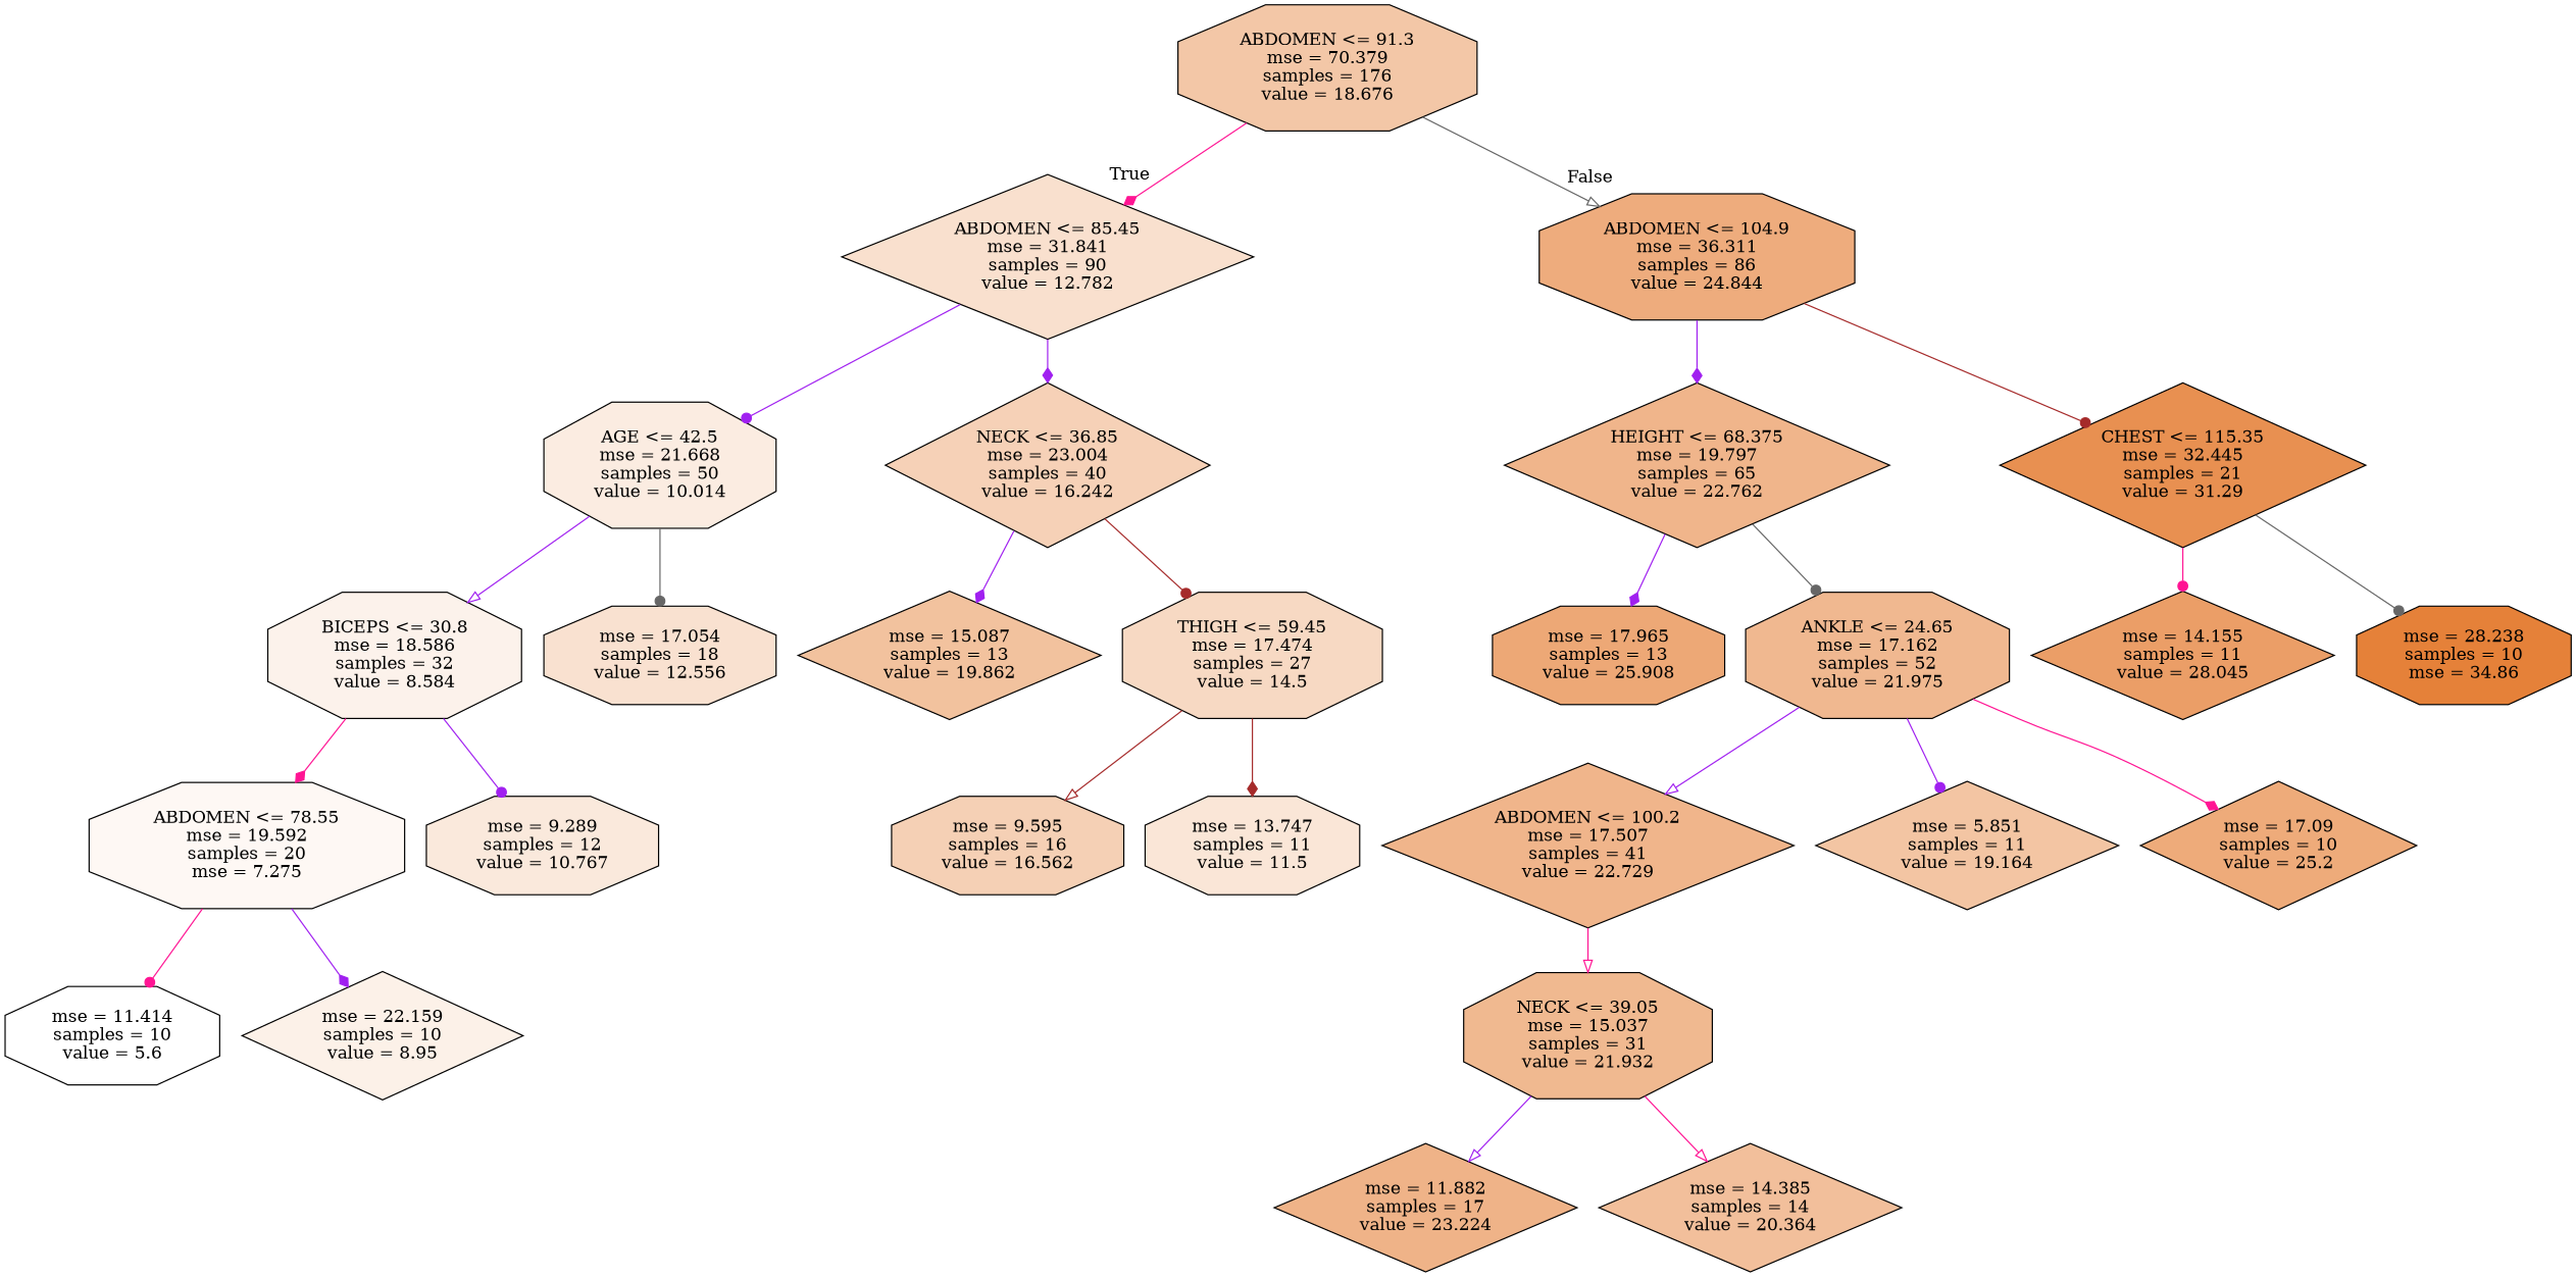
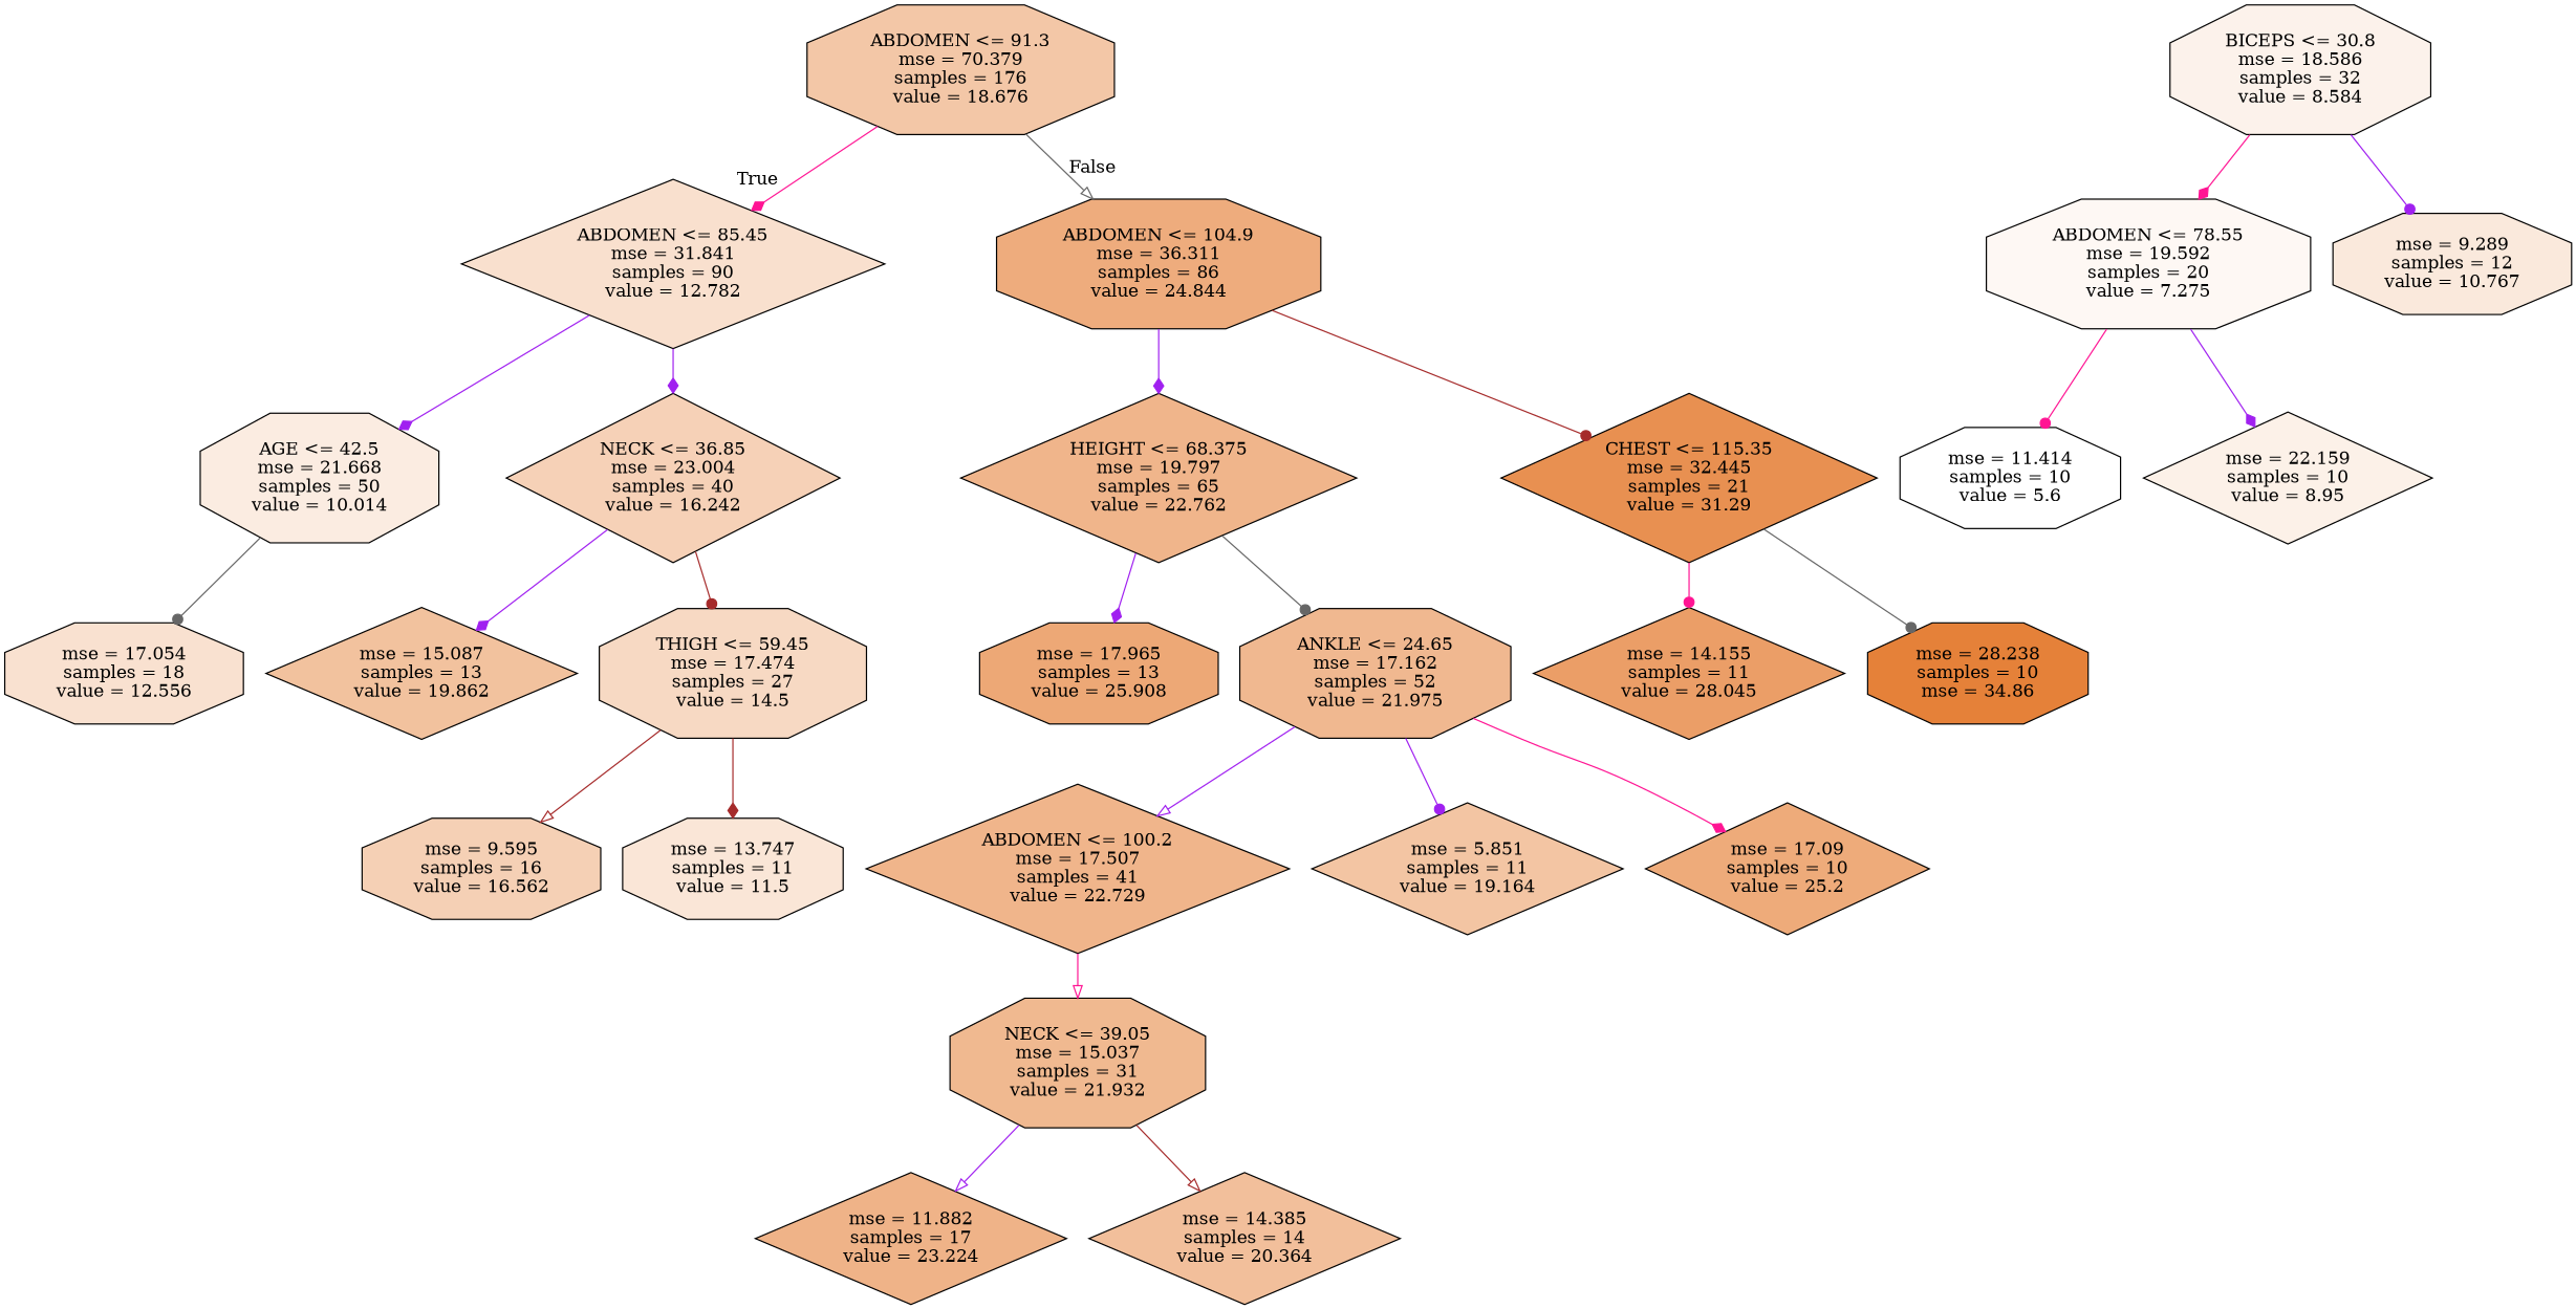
  digraph {
    node [color=black fillcolor="#f0b58b" shape=octagon style=filled]
    edge [arrowhead=dot color=purple]
    n1 [fillcolor="#f3c7a7" label="ABDOMEN <= 91.3\nmse = 70.379\nsamples = 176\nvalue = 18.676"]
    n2 [fillcolor="#f9e0ce" label="ABDOMEN <= 85.45\nmse = 31.841\nsamples = 90\nvalue = 12.782" shape=diamond]
    n3 [fillcolor="#eeac7d" label="ABDOMEN <= 104.9\nmse = 36.311\nsamples = 86\nvalue = 24.844"]
    n4 [fillcolor="#fbece1" label="AGE <= 42.5\nmse = 21.668\nsamples = 50\nvalue = 10.014"]
    n5 [fillcolor="#f6d1b7" label="NECK <= 36.85\nmse = 23.004\nsamples = 40\nvalue = 16.242" shape=diamond]
    n6 [label="HEIGHT <= 68.375\nmse = 19.797\nsamples = 65\nvalue = 22.762" shape=diamond]
    n7 [fillcolor="#e89051" label="CHEST <= 115.35\nmse = 32.445\nsamples = 21\nvalue = 31.29" shape=diamond]
    n8 [fillcolor="#fcf2eb" label="BICEPS <= 30.8\nmse = 18.586\nsamples = 32\nvalue = 8.584"]
    n9 [fillcolor="#f9e1d0" label="mse = 17.054\nsamples = 18\nvalue = 12.556"]
    n10 [fillcolor="#f2c29e" label="mse = 15.087\nsamples = 13\nvalue = 19.862" shape=diamond]
    n11 [fillcolor="#f7d9c3" label="THIGH <= 59.45\nmse = 17.474\nsamples = 27\nvalue = 14.5"]
-   n12 [fillcolor="#fef8f4" label="ABDOMEN <= 78.55\nmse = 19.592\nsamples = 20\nmse = 7.275"]
+   n12 [fillcolor="#fef8f4" label="ABDOMEN <= 78.55\nmse = 19.592\nsamples = 20\nvalue = 7.275"]
    n13 [fillcolor="#fae9dc" label="mse = 9.289\nsamples = 12\nvalue = 10.767"]
    n14 [fillcolor="#ffffff" label="mse = 11.414\nsamples = 10\nvalue = 5.6"]
    n15 [fillcolor="#fcf1e8" label="mse = 22.159\nsamples = 10\nvalue = 8.95" shape=diamond]
    n16 [fillcolor="#f5d0b5" label="mse = 9.595\nsamples = 16\nvalue = 16.562"]
    n17 [fillcolor="#fae6d7" label="mse = 13.747\nsamples = 11\nvalue = 11.5"]
    n18 [fillcolor="#eda876" label="mse = 17.965\nsamples = 13\nvalue = 25.908"]
    n19 [fillcolor="#f0b890" label="ANKLE <= 24.65\nmse = 17.162\nsamples = 52\nvalue = 21.975"]
    n20 [fillcolor="#eb9e67" label="mse = 14.155\nsamples = 11\nvalue = 28.045" shape=diamond]
    n21 [fillcolor="#e58139" label="mse = 28.238\nsamples = 10\nmse = 34.86"]
    n22 [label="ABDOMEN <= 100.2\nmse = 17.507\nsamples = 41\nvalue = 22.729" shape=diamond]
    n23 [fillcolor="#f3c5a3" label="mse = 5.851\nsamples = 11\nvalue = 19.164" shape=diamond]
    n24 [fillcolor="#eeab7a" label="mse = 17.09\nsamples = 10\nvalue = 25.2" shape=diamond]
    n25 [fillcolor="#f0b990" label="NECK <= 39.05\nmse = 15.037\nsamples = 31\nvalue = 21.932"]
    n26 [fillcolor="#efb388" label="mse = 11.882\nsamples = 17\nvalue = 23.224" shape=diamond]
    n27 [fillcolor="#f2bf9b" label="mse = 14.385\nsamples = 14\nvalue = 20.364" shape=diamond]
    n1 -> n2 [arrowhead=diamond color=deeppink headlabel=True labelangle=45 labeldistance=2.5]
    n1 -> n3 [arrowhead=onormal color=gray40 headlabel=False labelangle=-45 labeldistance=2.5]
-   n2 -> n4
+   n2 -> n4 [arrowhead=diamond]
    n2 -> n5 [arrowhead=diamond]
    n3 -> n6 [arrowhead=diamond]
    n3 -> n7 [color=brown]
-   n4 -> n8 [arrowhead=onormal]
    n4 -> n9 [color=gray40]
    n5 -> n10 [arrowhead=diamond]
    n5 -> n11 [color=brown]
    n6 -> n18 [arrowhead=diamond]
    n6 -> n19 [color=gray40]
    n7 -> n20 [color=deeppink]
    n7 -> n21 [color=gray40]
    n8 -> n12 [arrowhead=diamond color=deeppink]
    n8 -> n13
    n11 -> n16 [arrowhead=onormal color=brown]
    n11 -> n17 [arrowhead=diamond color=brown]
    n12 -> n14 [color=deeppink]
    n12 -> n15 [arrowhead=diamond]
    n19 -> n22 [arrowhead=onormal]
    n19 -> n23
    n19 -> n24 [arrowhead=diamond color=deeppink]
    n22 -> n25 [arrowhead=onormal color=deeppink]
    n25 -> n26 [arrowhead=onormal]
-   n25 -> n27 [arrowhead=onormal color=deeppink]
+   n25 -> n27 [arrowhead=onormal color=brown]
  }
